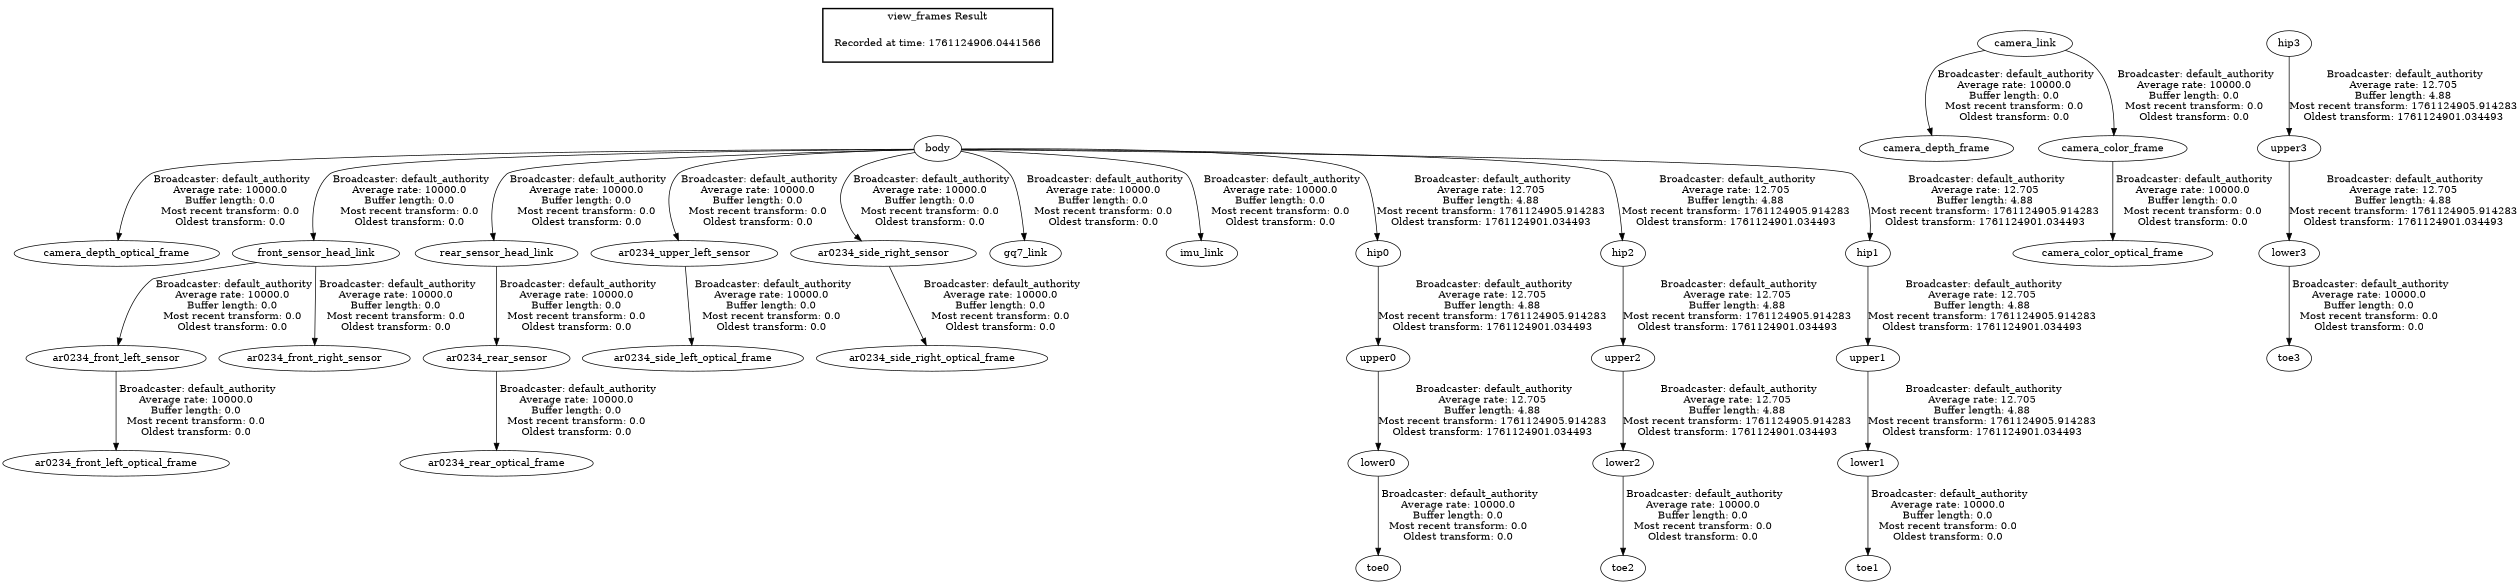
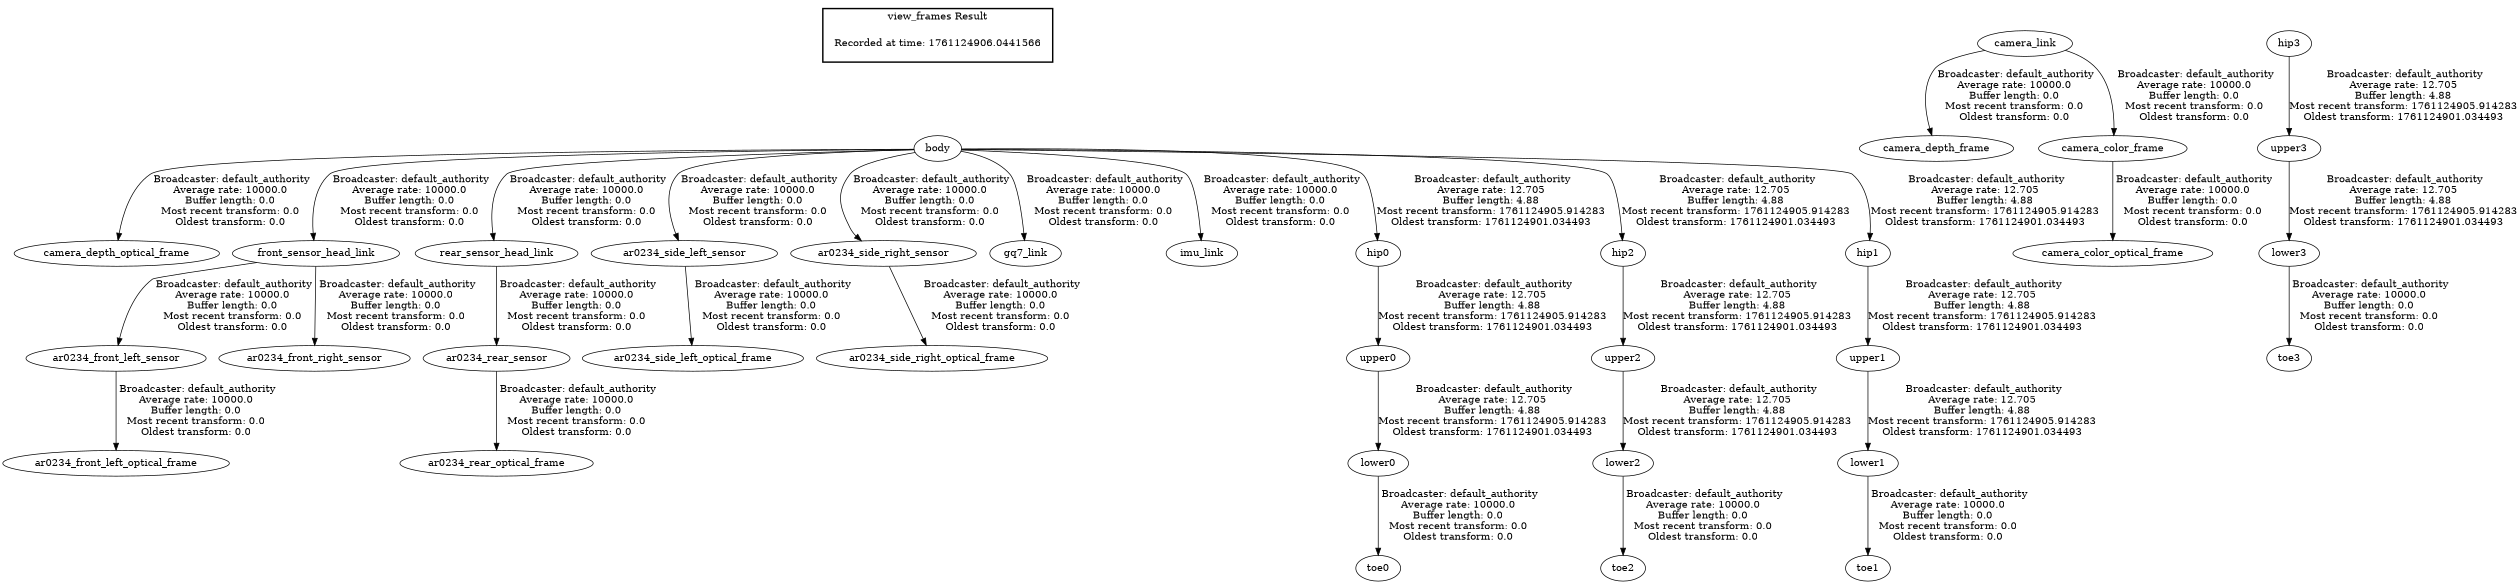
  digraph {
    "Recorded at time: 1761124906.0441566" [shape=plaintext]
    body
    camera_link
    camera_depth_frame
    camera_color_frame
    camera_color_optical_frame
    camera_depth_optical_frame
    front_sensor_head_link
    rear_sensor_head_link
-   ar0234_side_left_sensor [label=ar0234_upper_left_sensor]
+   ar0234_side_left_sensor
    ar0234_side_right_sensor
    gq7_link
    imu_link
    hip0
    hip2
    hip1
    ar0234_front_left_sensor
    ar0234_front_right_sensor
    ar0234_rear_sensor
    ar0234_side_left_optical_frame
    ar0234_side_right_optical_frame
    upper0
    upper2
    hip3
    upper3
    upper1
    ar0234_front_left_optical_frame
    ar0234_rear_optical_frame
    lower0
    toe0
    lower1
    toe1
    lower2
    toe2
    lower3
    toe3
    subgraph cluster_1 {
      color=black
      label="view_frames Result"
      style=bold
      "Recorded at time: 1761124906.0441566"
    }
    "Recorded at time: 1761124906.0441566" -> body [style=invis]
    body -> camera_depth_optical_frame [label=" Broadcaster: default_authority\nAverage rate: 10000.0\nBuffer length: 0.0\nMost recent transform: 0.0\nOldest transform: 0.0\n"]
    body -> front_sensor_head_link [label=" Broadcaster: default_authority\nAverage rate: 10000.0\nBuffer length: 0.0\nMost recent transform: 0.0\nOldest transform: 0.0\n"]
    body -> rear_sensor_head_link [label=" Broadcaster: default_authority\nAverage rate: 10000.0\nBuffer length: 0.0\nMost recent transform: 0.0\nOldest transform: 0.0\n"]
    body -> ar0234_side_left_sensor [label=" Broadcaster: default_authority\nAverage rate: 10000.0\nBuffer length: 0.0\nMost recent transform: 0.0\nOldest transform: 0.0\n"]
    body -> ar0234_side_right_sensor [label=" Broadcaster: default_authority\nAverage rate: 10000.0\nBuffer length: 0.0\nMost recent transform: 0.0\nOldest transform: 0.0\n"]
    body -> gq7_link [label=" Broadcaster: default_authority\nAverage rate: 10000.0\nBuffer length: 0.0\nMost recent transform: 0.0\nOldest transform: 0.0\n"]
    body -> imu_link [label=" Broadcaster: default_authority\nAverage rate: 10000.0\nBuffer length: 0.0\nMost recent transform: 0.0\nOldest transform: 0.0\n"]
    body -> hip0 [label=" Broadcaster: default_authority\nAverage rate: 12.705\nBuffer length: 4.88\nMost recent transform: 1761124905.914283\nOldest transform: 1761124901.034493\n"]
    body -> hip2 [label=" Broadcaster: default_authority\nAverage rate: 12.705\nBuffer length: 4.88\nMost recent transform: 1761124905.914283\nOldest transform: 1761124901.034493\n"]
    body -> hip1 [label=" Broadcaster: default_authority\nAverage rate: 12.705\nBuffer length: 4.88\nMost recent transform: 1761124905.914283\nOldest transform: 1761124901.034493\n"]
    camera_link -> camera_depth_frame [label=" Broadcaster: default_authority\nAverage rate: 10000.0\nBuffer length: 0.0\nMost recent transform: 0.0\nOldest transform: 0.0\n"]
    camera_link -> camera_color_frame [label=" Broadcaster: default_authority\nAverage rate: 10000.0\nBuffer length: 0.0\nMost recent transform: 0.0\nOldest transform: 0.0\n"]
    camera_color_frame -> camera_color_optical_frame [label=" Broadcaster: default_authority\nAverage rate: 10000.0\nBuffer length: 0.0\nMost recent transform: 0.0\nOldest transform: 0.0\n"]
    front_sensor_head_link -> ar0234_front_left_sensor [label=" Broadcaster: default_authority\nAverage rate: 10000.0\nBuffer length: 0.0\nMost recent transform: 0.0\nOldest transform: 0.0\n"]
    front_sensor_head_link -> ar0234_front_right_sensor [label=" Broadcaster: default_authority\nAverage rate: 10000.0\nBuffer length: 0.0\nMost recent transform: 0.0\nOldest transform: 0.0\n"]
    rear_sensor_head_link -> ar0234_rear_sensor [label=" Broadcaster: default_authority\nAverage rate: 10000.0\nBuffer length: 0.0\nMost recent transform: 0.0\nOldest transform: 0.0\n"]
    ar0234_side_left_sensor -> ar0234_side_left_optical_frame [label=" Broadcaster: default_authority\nAverage rate: 10000.0\nBuffer length: 0.0\nMost recent transform: 0.0\nOldest transform: 0.0\n"]
    ar0234_side_right_sensor -> ar0234_side_right_optical_frame [label=" Broadcaster: default_authority\nAverage rate: 10000.0\nBuffer length: 0.0\nMost recent transform: 0.0\nOldest transform: 0.0\n"]
    hip0 -> upper0 [label=" Broadcaster: default_authority\nAverage rate: 12.705\nBuffer length: 4.88\nMost recent transform: 1761124905.914283\nOldest transform: 1761124901.034493\n"]
    hip2 -> upper2 [label=" Broadcaster: default_authority\nAverage rate: 12.705\nBuffer length: 4.88\nMost recent transform: 1761124905.914283\nOldest transform: 1761124901.034493\n"]
    hip1 -> upper1 [label=" Broadcaster: default_authority\nAverage rate: 12.705\nBuffer length: 4.88\nMost recent transform: 1761124905.914283\nOldest transform: 1761124901.034493\n"]
    ar0234_front_left_sensor -> ar0234_front_left_optical_frame [label=" Broadcaster: default_authority\nAverage rate: 10000.0\nBuffer length: 0.0\nMost recent transform: 0.0\nOldest transform: 0.0\n"]
    ar0234_rear_sensor -> ar0234_rear_optical_frame [label=" Broadcaster: default_authority\nAverage rate: 10000.0\nBuffer length: 0.0\nMost recent transform: 0.0\nOldest transform: 0.0\n"]
    upper0 -> lower0 [label=" Broadcaster: default_authority\nAverage rate: 12.705\nBuffer length: 4.88\nMost recent transform: 1761124905.914283\nOldest transform: 1761124901.034493\n"]
    upper2 -> lower2 [label=" Broadcaster: default_authority\nAverage rate: 12.705\nBuffer length: 4.88\nMost recent transform: 1761124905.914283\nOldest transform: 1761124901.034493\n"]
    hip3 -> upper3 [label=" Broadcaster: default_authority\nAverage rate: 12.705\nBuffer length: 4.88\nMost recent transform: 1761124905.914283\nOldest transform: 1761124901.034493\n"]
    upper3 -> lower3 [label=" Broadcaster: default_authority\nAverage rate: 12.705\nBuffer length: 4.88\nMost recent transform: 1761124905.914283\nOldest transform: 1761124901.034493\n"]
    upper1 -> lower1 [label=" Broadcaster: default_authority\nAverage rate: 12.705\nBuffer length: 4.88\nMost recent transform: 1761124905.914283\nOldest transform: 1761124901.034493\n"]
    lower0 -> toe0 [label=" Broadcaster: default_authority\nAverage rate: 10000.0\nBuffer length: 0.0\nMost recent transform: 0.0\nOldest transform: 0.0\n"]
    lower1 -> toe1 [label=" Broadcaster: default_authority\nAverage rate: 10000.0\nBuffer length: 0.0\nMost recent transform: 0.0\nOldest transform: 0.0\n"]
    lower2 -> toe2 [label=" Broadcaster: default_authority\nAverage rate: 10000.0\nBuffer length: 0.0\nMost recent transform: 0.0\nOldest transform: 0.0\n"]
    lower3 -> toe3 [label=" Broadcaster: default_authority\nAverage rate: 10000.0\nBuffer length: 0.0\nMost recent transform: 0.0\nOldest transform: 0.0\n"]
  }
